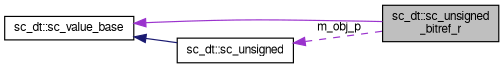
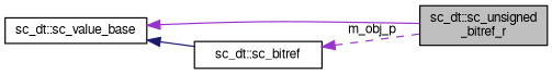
  digraph {
    rankdir=LR
    node [color=black fillcolor=white fontname=FreeSans fontsize=10 shape=record style=filled]
    edge [color=darkorchid3 dir=back fontname=FreeSans fontsize=10 labelfontname=FreeSans labelfontsize=10 style=solid]
    n1 [fillcolor=grey75 fontcolor=black height=0.2 label="sc_dt::sc_unsigned\l_bitref_r" width=0.4]
    n2 [height=0.2 label="sc_dt::sc_value_base" width=0.4]
-   n3 [height=0.2 label="sc_dt::sc_unsigned" width=0.4]
+   n3 [height=0.2 label="sc_dt::sc_bitref" width=0.4]
    n2 -> n1
    n2 -> n3 [color=midnightblue]
    n3 -> n1 [label=" m_obj_p" style=dashed]
  }
